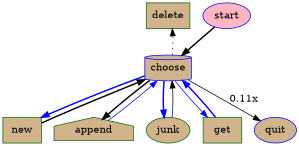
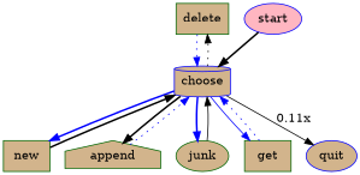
  digraph {
    node [color=darkgreen fillcolor=tan shape=box style=filled]
    edge [color=blue style=bold]
    n1 [label=delete]
    n2 [color=blue label=choose shape=cylinder]
    n3 [label=new]
    n4 [label=append shape=house]
    n5 [label=junk shape=ellipse]
    n6 [label=get]
    n7 [color=blue label=quit shape=ellipse]
    n8 [color=blue fillcolor=lightpink label=start shape=ellipse]
+   n1 -> n2 [style=dotted]
    n2 -> n1 [color=black style=dotted]
    n2 -> n3
    n2 -> n4 [color=black]
    n2 -> n5
    n2 -> n6 [style=solid]
    n2 -> n7 [color=black label="0.11x" style=solid]
    n3 -> n2 [color=black]
-   n4 -> n2 [style=solid]
+   n4 -> n2 [style=dotted]
    n5 -> n2 [color=black style=solid]
-   n6 -> n2
+   n6 -> n2 [style=dotted]
    n8 -> n2 [color=black]
  }
